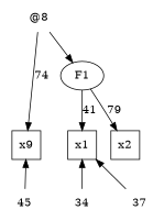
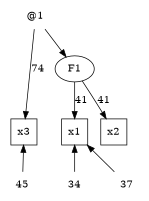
  digraph {
    node [shape=plaintext]
    x1 [shape=square]
    x2 [shape=square]
-   x3 [shape=square label=x9]
+   x3 [shape=square]
    n4 [label=34]
    n5 [label=37]
    n6 [label=45]
-   n7 [label="@8"]
+   n7 [label="@1"]
    F1 [shape=""]
    subgraph sub_1 {
      rank=same
      x1
      x2
      x3
    }
    subgraph sub_2 {
      rank=max
      n4
      n5
      n6
    }
    n4 -> x1
    n5 -> x1
    n6 -> x3
    n7 -> x3 [label=74]
    n7 -> F1
    F1 -> x1 [label=41]
-   F1 -> x2 [label=79]
+   F1 -> x2 [label=41]
  }
